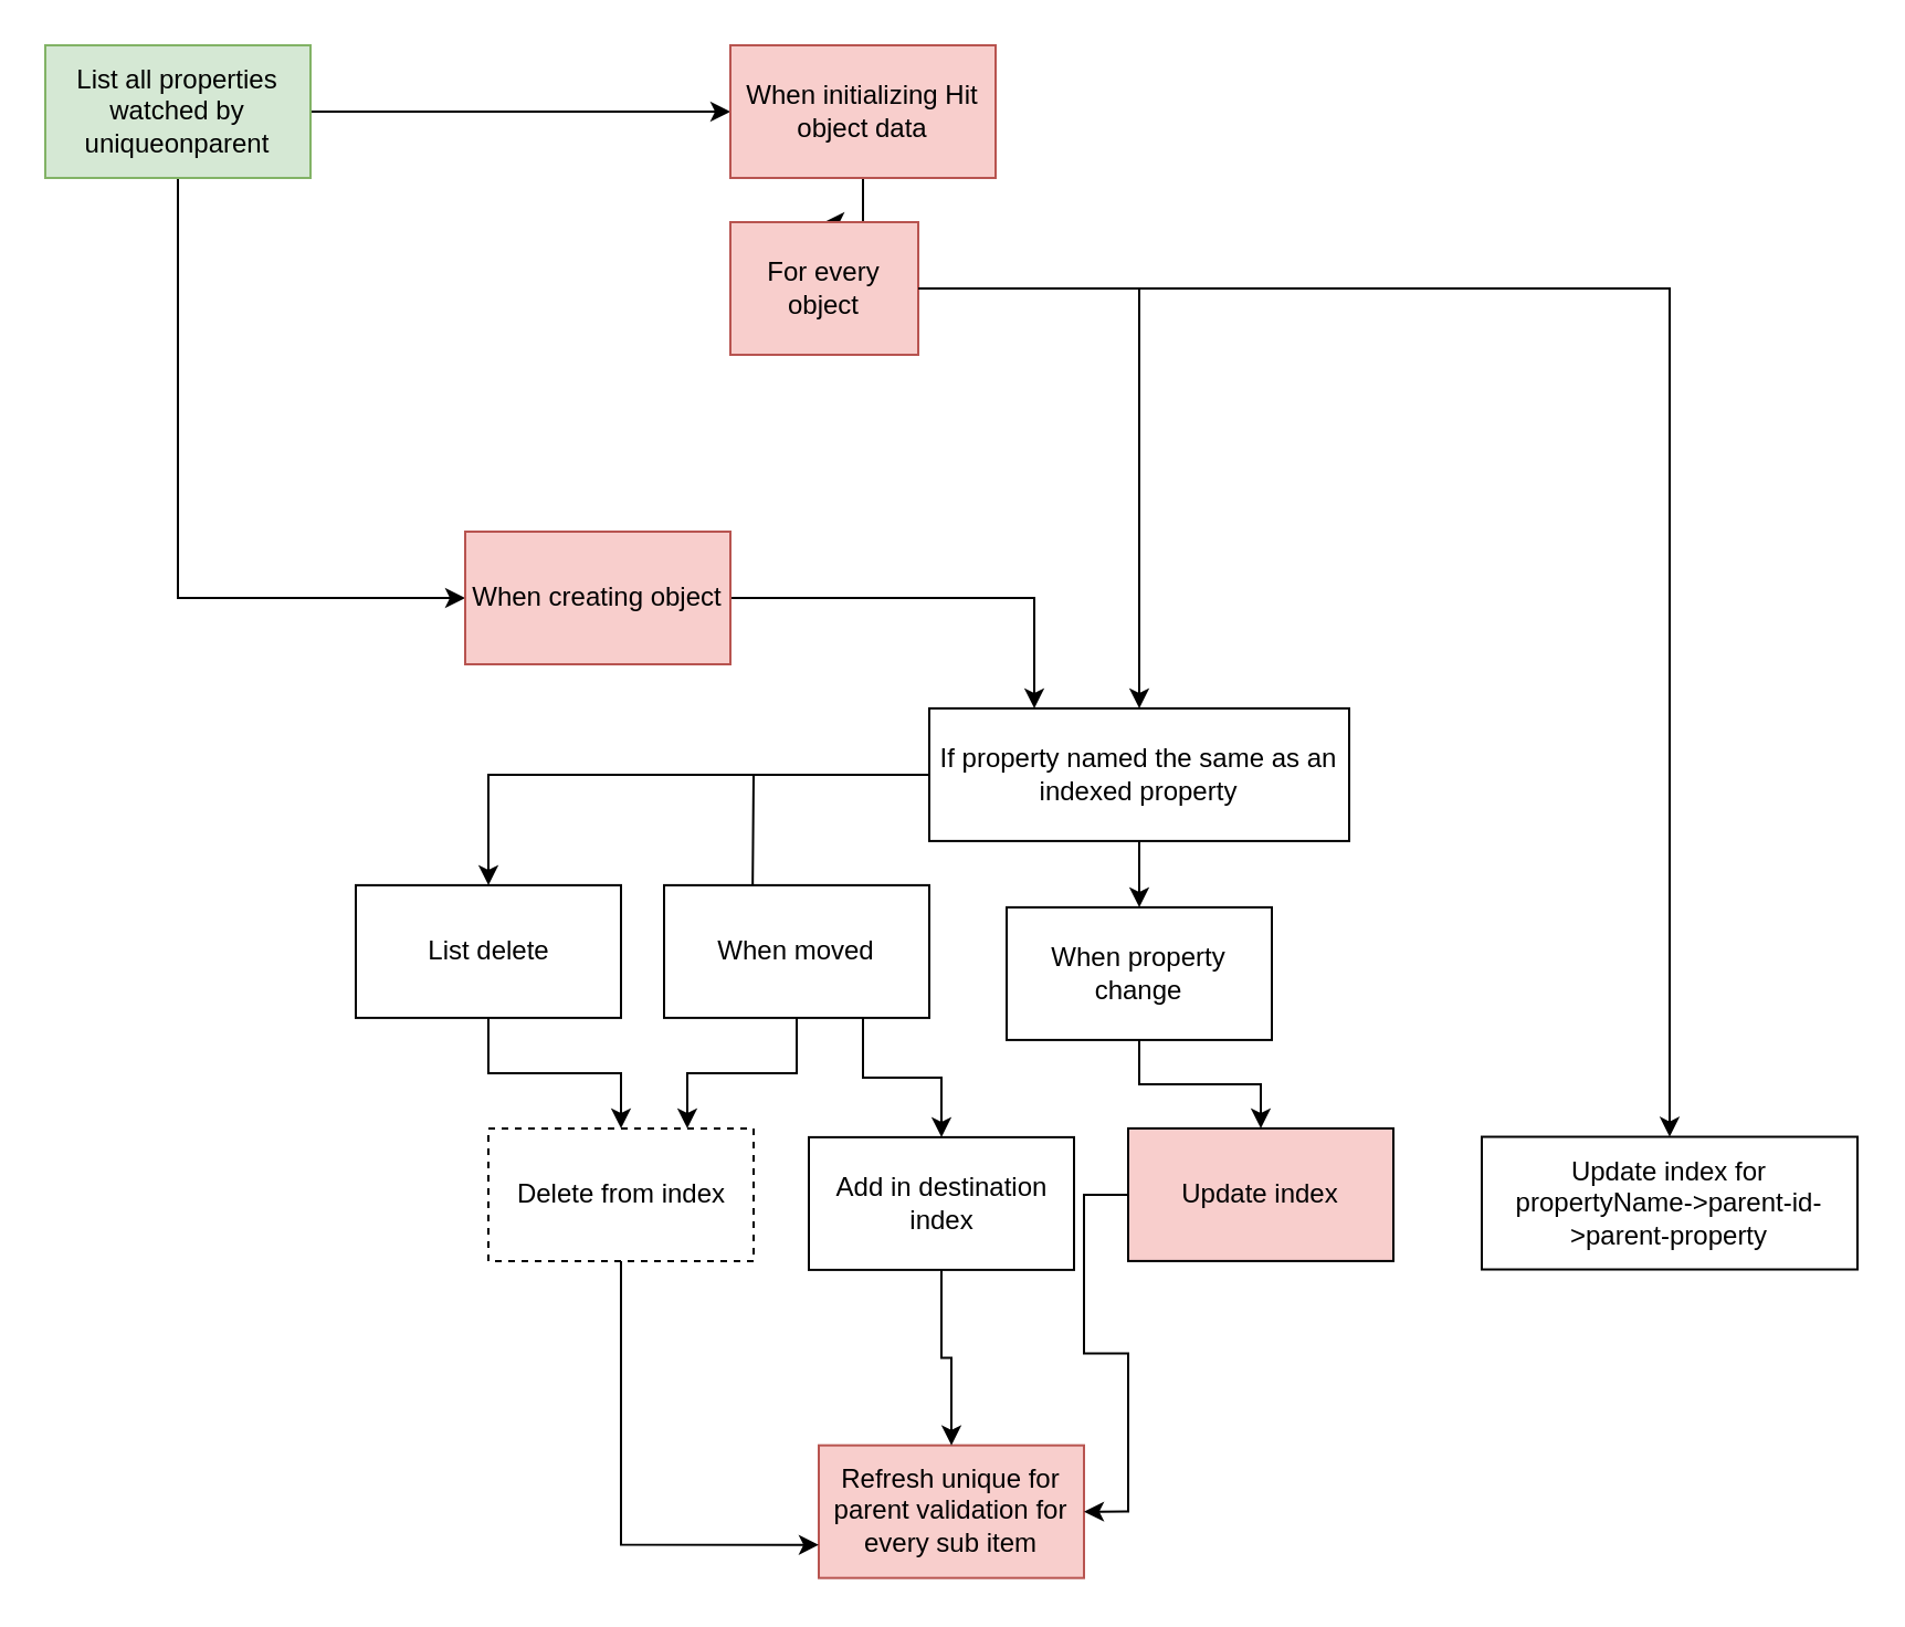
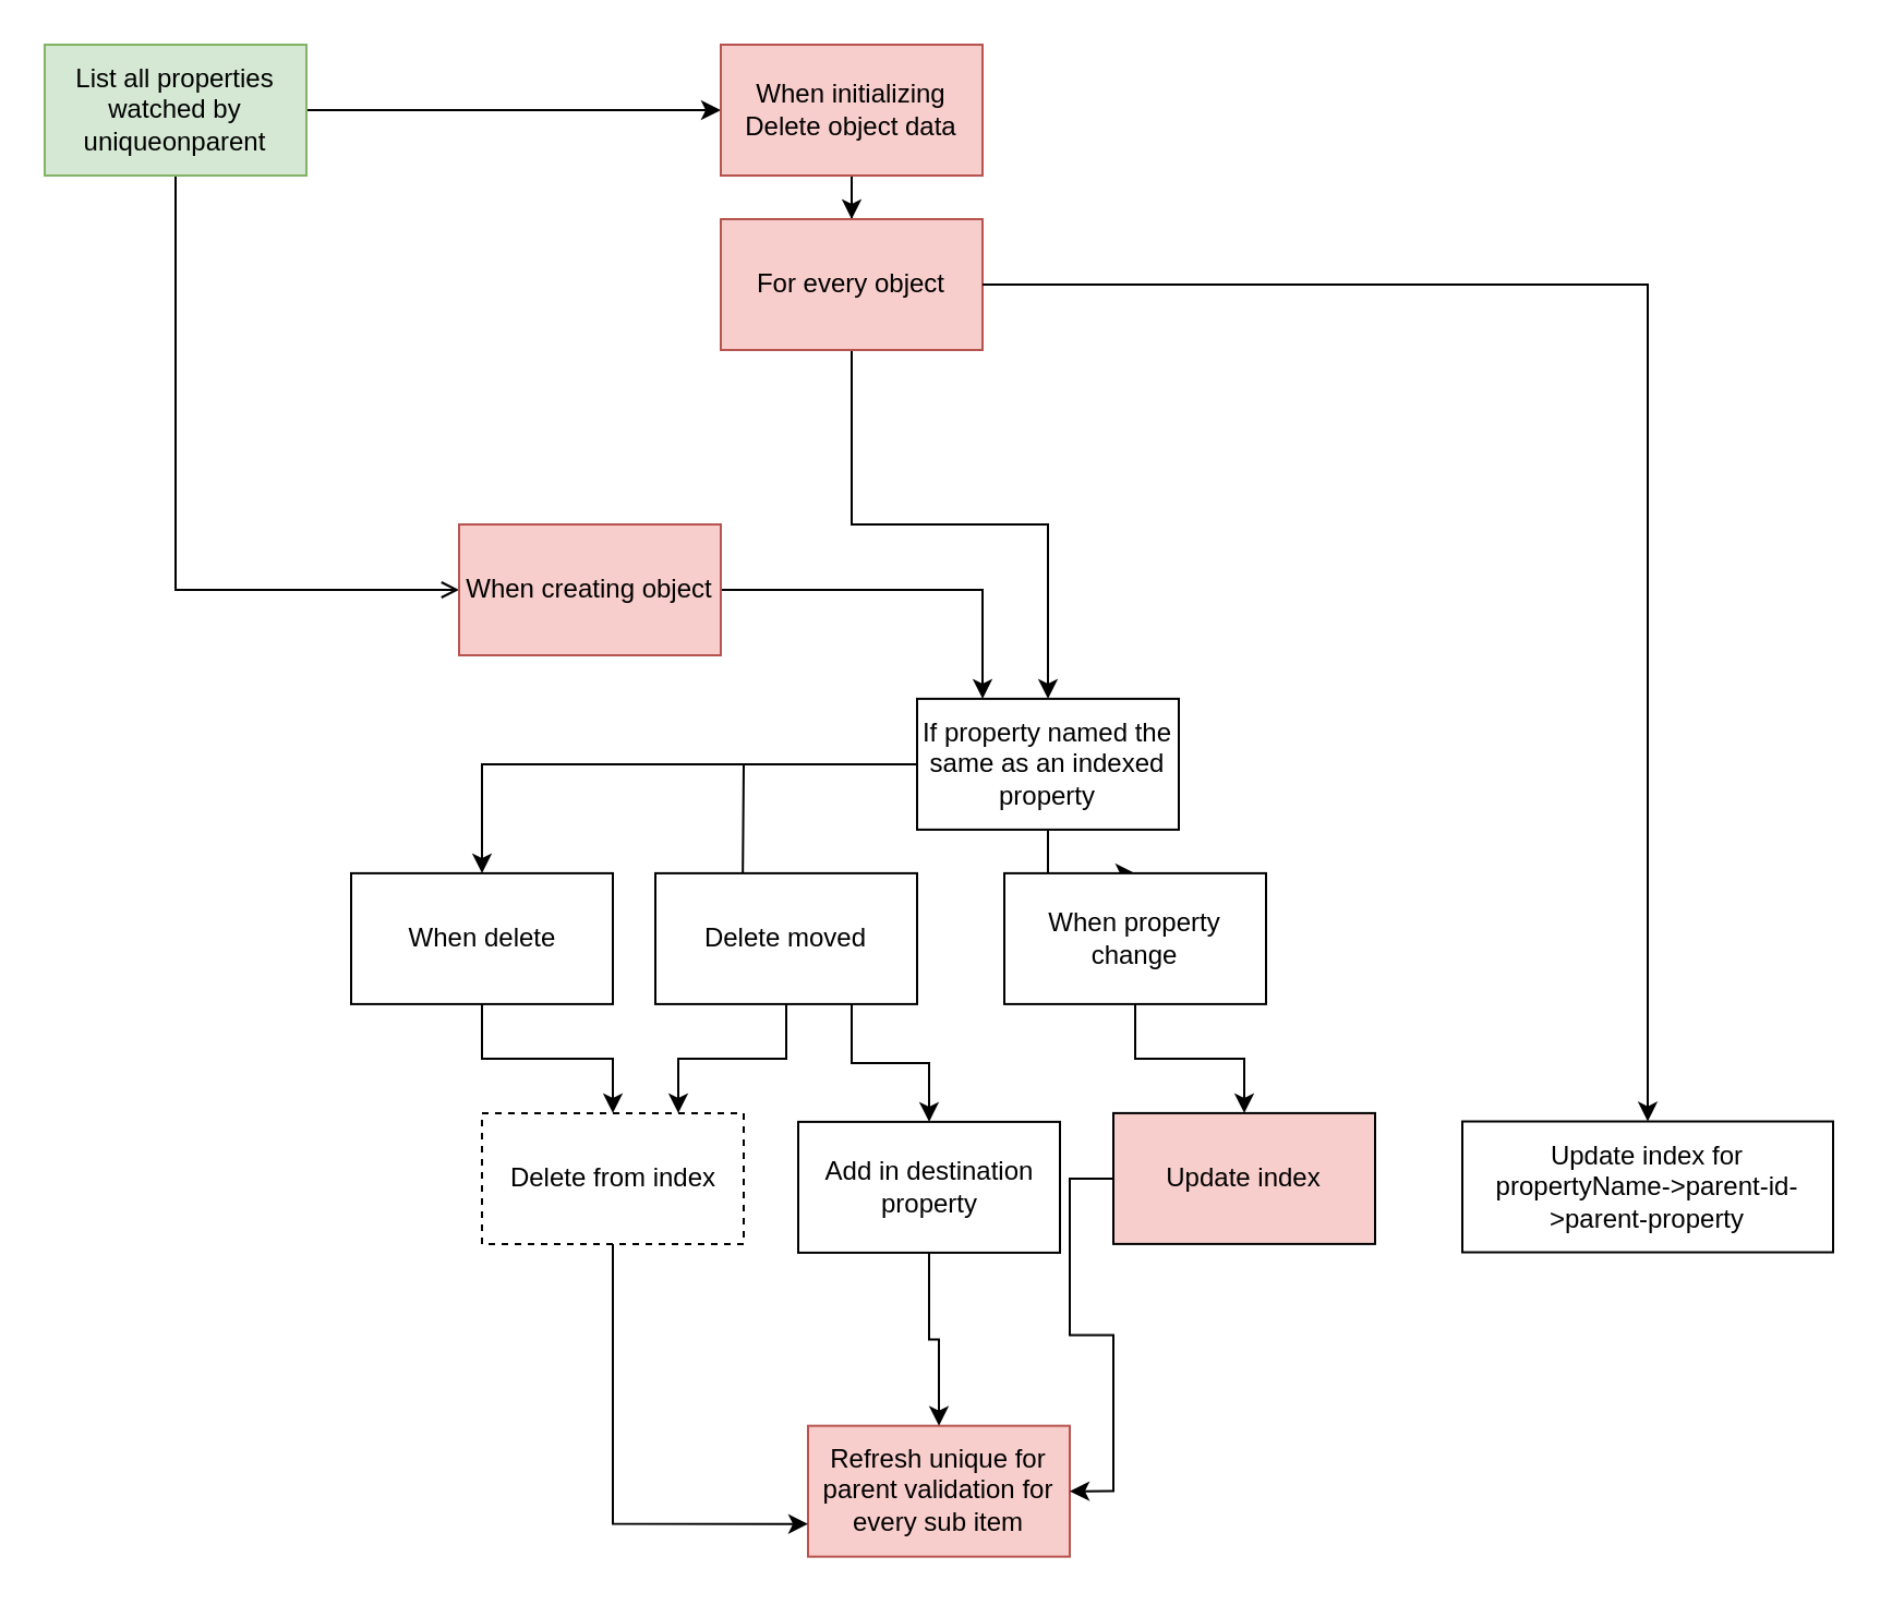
  <mxCell id="0" />
  <mxCell id="1" parent="0" />
  <mxCell id="2" style="edgeStyle=orthogonalEdgeStyle;rounded=0;orthogonalLoop=1;jettySize=auto;html=1;exitX=1;exitY=0.5;exitDx=0;exitDy=0;entryX=0;entryY=0.5;entryDx=0;entryDy=0;" parent="1" source="4" target="6" edge="1"><mxGeometry relative="1" as="geometry" /></mxCell>
- <mxCell id="3" style="edgeStyle=orthogonalEdgeStyle;rounded=0;orthogonalLoop=1;jettySize=auto;html=1;exitX=0.5;exitY=1;exitDx=0;exitDy=0;entryX=0;entryY=0.5;entryDx=0;entryDy=0;" parent="1" source="4" target="10" edge="1"><mxGeometry relative="1" as="geometry" /></mxCell>
+ <mxCell id="3" style="edgeStyle=orthogonalEdgeStyle;rounded=0;orthogonalLoop=1;jettySize=auto;html=1;exitX=0.5;exitY=1;exitDx=0;exitDy=0;entryX=0;entryY=0.5;entryDx=0;entryDy=0;endArrow=open;" parent="1" source="4" target="10" edge="1"><mxGeometry relative="1" as="geometry" /></mxCell>
  <mxCell id="4" value="List all properties watched by uniqueonparent" style="rounded=0;whiteSpace=wrap;html=1;fillColor=#d5e8d4;strokeColor=#82b366;" parent="1" vertex="1"><mxGeometry x="20" y="20" width="120" height="60" as="geometry" /></mxCell>
  <mxCell id="5" value="" style="edgeStyle=orthogonalEdgeStyle;rounded=0;orthogonalLoop=1;jettySize=auto;html=1;" parent="1" source="6" target="8" edge="1"><mxGeometry relative="1" as="geometry" /></mxCell>
- <mxCell id="6" value="When initializing Hit object data" style="rounded=0;whiteSpace=wrap;html=1;fillColor=#f8cecc;strokeColor=#b85450;" parent="1" vertex="1"><mxGeometry x="330" y="20" width="120" height="60" as="geometry" /></mxCell>
+ <mxCell id="6" value="When initializing Delete object data" style="rounded=0;whiteSpace=wrap;html=1;fillColor=#f8cecc;strokeColor=#b85450;" parent="1" vertex="1"><mxGeometry x="330" y="20" width="120" height="60" as="geometry" /></mxCell>
  <mxCell id="7" style="edgeStyle=orthogonalEdgeStyle;rounded=0;orthogonalLoop=1;jettySize=auto;html=1;entryX=0.5;entryY=0;entryDx=0;entryDy=0;" parent="1" source="8" target="17" edge="1"><mxGeometry relative="1" as="geometry"><mxPoint x="480" y="340" as="targetPoint" /></mxGeometry></mxCell>
- <mxCell id="8" value="For every object" style="rounded=0;whiteSpace=wrap;html=1;fillColor=#f8cecc;strokeColor=#b85450;" parent="1" vertex="1"><mxGeometry x="330" y="100" width="85" height="60" as="geometry" /></mxCell>
+ <mxCell id="8" value="For every object" style="rounded=0;whiteSpace=wrap;html=1;fillColor=#f8cecc;strokeColor=#b85450;" parent="1" vertex="1"><mxGeometry x="330" y="100" width="120" height="60" as="geometry" /></mxCell>
  <mxCell id="9" style="edgeStyle=orthogonalEdgeStyle;rounded=0;orthogonalLoop=1;jettySize=auto;html=1;entryX=0.25;entryY=0;entryDx=0;entryDy=0;" parent="1" source="10" target="17" edge="1"><mxGeometry relative="1" as="geometry" /></mxCell>
  <mxCell id="10" value="When creating object" style="rounded=0;whiteSpace=wrap;html=1;fillColor=#f8cecc;strokeColor=#b85450;" parent="1" vertex="1"><mxGeometry x="210" y="240" width="120" height="60" as="geometry" /></mxCell>
  <mxCell id="11" value="Refresh unique for parent validation for every sub item" style="rounded=0;whiteSpace=wrap;html=1;fillColor=#f8cecc;strokeColor=#b85450;" parent="1" vertex="1"><mxGeometry x="370" y="653.333" width="120" height="60" as="geometry" /></mxCell>
  <mxCell id="12" value="" style="edgeStyle=orthogonalEdgeStyle;rounded=0;orthogonalLoop=1;jettySize=auto;html=1;exitX=1;exitY=0.5;exitDx=0;exitDy=0;" parent="1" source="8" target="13" edge="1"><mxGeometry relative="1" as="geometry"><mxPoint x="790" y="392.235" as="sourcePoint" /></mxGeometry></mxCell>
  <mxCell id="13" value="Update index for propertyName-&amp;gt;parent-id-&amp;gt;parent-property" style="rounded=0;whiteSpace=wrap;html=1;" parent="1" vertex="1"><mxGeometry x="670" y="513.765" width="170" height="60" as="geometry" /></mxCell>
  <mxCell id="14" value="" style="edgeStyle=orthogonalEdgeStyle;rounded=0;orthogonalLoop=1;jettySize=auto;html=1;" parent="1" source="17" target="23" edge="1"><mxGeometry relative="1" as="geometry" /></mxCell>
  <mxCell id="15" style="edgeStyle=orthogonalEdgeStyle;rounded=0;orthogonalLoop=1;jettySize=auto;html=1;" parent="1" source="17" edge="1"><mxGeometry relative="1" as="geometry"><mxPoint x="340" y="410" as="targetPoint" /></mxGeometry></mxCell>
  <mxCell id="16" value="" style="edgeStyle=orthogonalEdgeStyle;rounded=0;orthogonalLoop=1;jettySize=auto;html=1;" parent="1" source="17" target="19" edge="1"><mxGeometry relative="1" as="geometry" /></mxCell>
- <mxCell id="17" value="If property named the same as an indexed property" style="rounded=0;whiteSpace=wrap;html=1;" parent="1" vertex="1"><mxGeometry x="420" y="319.951" width="190" height="60" as="geometry" /></mxCell>
+ <mxCell id="17" value="If property named the same as an indexed property" style="rounded=0;whiteSpace=wrap;html=1;" parent="1" vertex="1"><mxGeometry x="420" y="319.951" width="120" height="60" as="geometry" /></mxCell>
  <mxCell id="18" value="" style="edgeStyle=orthogonalEdgeStyle;rounded=0;orthogonalLoop=1;jettySize=auto;html=1;" parent="1" source="19" target="21" edge="1"><mxGeometry relative="1" as="geometry" /></mxCell>
- <mxCell id="19" value="When property change" style="rounded=0;whiteSpace=wrap;html=1;" parent="1" vertex="1"><mxGeometry x="455" y="409.951" width="120" height="60" as="geometry" /></mxCell>
+ <mxCell id="19" value="When property change" style="rounded=0;whiteSpace=wrap;html=1;" parent="1" vertex="1"><mxGeometry x="460" y="399.951" width="120" height="60" as="geometry" /></mxCell>
  <mxCell id="20" style="edgeStyle=orthogonalEdgeStyle;rounded=0;orthogonalLoop=1;jettySize=auto;html=1;entryX=1;entryY=0.5;entryDx=0;entryDy=0;" parent="1" source="21" target="11" edge="1"><mxGeometry relative="1" as="geometry" /></mxCell>
  <mxCell id="21" value="Update index" style="rounded=0;whiteSpace=wrap;html=1;fillColor=#f8cecc;" parent="1" vertex="1"><mxGeometry x="510" y="509.951" width="120" height="60" as="geometry" /></mxCell>
  <mxCell id="22" value="" style="edgeStyle=orthogonalEdgeStyle;rounded=0;orthogonalLoop=1;jettySize=auto;html=1;" parent="1" source="23" target="25" edge="1"><mxGeometry relative="1" as="geometry" /></mxCell>
- <mxCell id="23" value="List delete" style="rounded=0;whiteSpace=wrap;html=1;" parent="1" vertex="1"><mxGeometry x="160.5" y="399.951" width="120" height="60" as="geometry" /></mxCell>
+ <mxCell id="23" value="When delete" style="rounded=0;whiteSpace=wrap;html=1;" parent="1" vertex="1"><mxGeometry x="160.5" y="399.951" width="120" height="60" as="geometry" /></mxCell>
  <mxCell id="24" style="edgeStyle=orthogonalEdgeStyle;rounded=0;orthogonalLoop=1;jettySize=auto;html=1;exitX=0.5;exitY=1;exitDx=0;exitDy=0;entryX=0;entryY=0.75;entryDx=0;entryDy=0;" parent="1" source="25" target="11" edge="1"><mxGeometry relative="1" as="geometry" /></mxCell>
  <mxCell id="25" value="Delete from index" style="rounded=0;whiteSpace=wrap;html=1;dashed=1;" parent="1" vertex="1"><mxGeometry x="220.5" y="509.951" width="120" height="60" as="geometry" /></mxCell>
  <mxCell id="26" style="edgeStyle=orthogonalEdgeStyle;rounded=0;orthogonalLoop=1;jettySize=auto;html=1;exitX=0.5;exitY=1;exitDx=0;exitDy=0;entryX=0.75;entryY=0;entryDx=0;entryDy=0;" parent="1" source="28" target="25" edge="1"><mxGeometry relative="1" as="geometry" /></mxCell>
  <mxCell id="27" style="edgeStyle=orthogonalEdgeStyle;rounded=0;orthogonalLoop=1;jettySize=auto;html=1;exitX=0.75;exitY=1;exitDx=0;exitDy=0;entryX=0.5;entryY=0;entryDx=0;entryDy=0;" parent="1" source="28" target="30" edge="1"><mxGeometry relative="1" as="geometry" /></mxCell>
- <mxCell id="28" value="When moved" style="rounded=0;whiteSpace=wrap;html=1;" parent="1" vertex="1"><mxGeometry x="300" y="399.951" width="120" height="60" as="geometry" /></mxCell>
+ <mxCell id="28" value="Delete moved" style="rounded=0;whiteSpace=wrap;html=1;" parent="1" vertex="1"><mxGeometry x="300" y="399.951" width="120" height="60" as="geometry" /></mxCell>
  <mxCell id="29" style="edgeStyle=orthogonalEdgeStyle;rounded=0;orthogonalLoop=1;jettySize=auto;html=1;" parent="1" source="30" target="11" edge="1"><mxGeometry relative="1" as="geometry" /></mxCell>
- <mxCell id="30" value="Add in destination index" style="rounded=0;whiteSpace=wrap;html=1;" parent="1" vertex="1"><mxGeometry x="365.5" y="513.951" width="120" height="60" as="geometry" /></mxCell>
+ <mxCell id="30" value="Add in destination property" style="rounded=0;whiteSpace=wrap;html=1;" parent="1" vertex="1"><mxGeometry x="365.5" y="513.951" width="120" height="60" as="geometry" /></mxCell>
